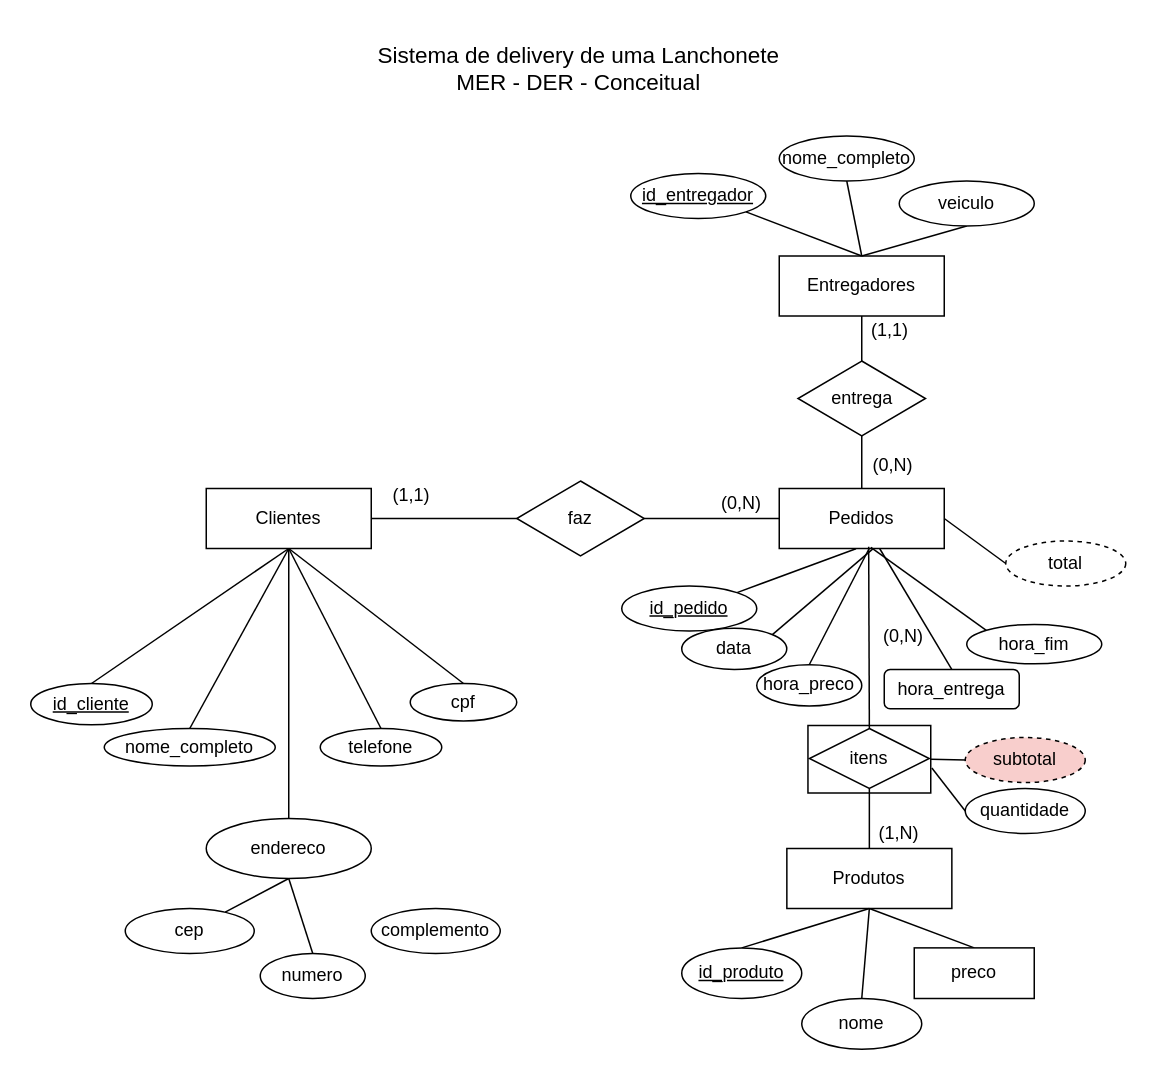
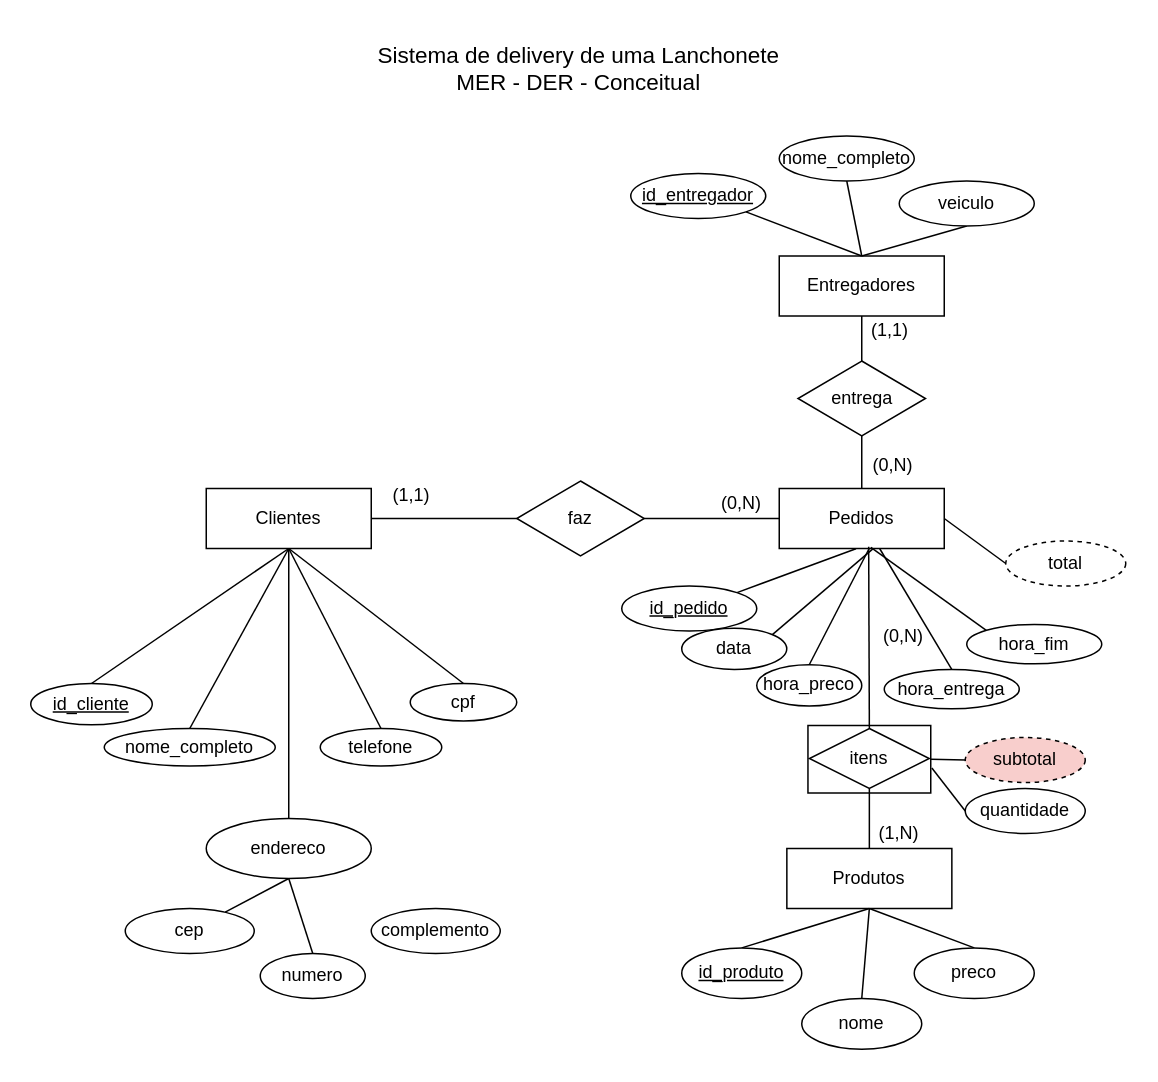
  <mxCell id="0" />
  <mxCell id="1" parent="0" />
  <mxCell id="2" value="" style="rounded=0;whiteSpace=wrap;html=1;" vertex="1" parent="1"><mxGeometry x="538.14" y="483" width="81.86" height="45" as="geometry" /></mxCell>
  <mxCell id="3" style="edgeStyle=none;rounded=0;orthogonalLoop=1;jettySize=auto;html=1;exitX=1;exitY=0.5;exitDx=0;exitDy=0;entryX=0;entryY=0.5;entryDx=0;entryDy=0;endArrow=none;endFill=0;" edge="1" parent="1" source="4" target="22"><mxGeometry relative="1" as="geometry" /></mxCell>
  <mxCell id="4" value="Clientes" style="rounded=0;whiteSpace=wrap;html=1;" vertex="1" parent="1"><mxGeometry x="137" y="325" width="110" height="40" as="geometry" /></mxCell>
  <mxCell id="5" value="Pedidos" style="rounded=0;whiteSpace=wrap;html=1;" vertex="1" parent="1"><mxGeometry x="519" y="325" width="110" height="40" as="geometry" /></mxCell>
  <mxCell id="6" style="edgeStyle=none;rounded=0;orthogonalLoop=1;jettySize=auto;html=1;exitX=0.5;exitY=0;exitDx=0;exitDy=0;entryX=0.5;entryY=1;entryDx=0;entryDy=0;endArrow=none;endFill=0;" edge="1" parent="1" source="7" target="4"><mxGeometry relative="1" as="geometry" /></mxCell>
  <mxCell id="7" value="id_cliente" style="ellipse;whiteSpace=wrap;html=1;fontStyle=4" vertex="1" parent="1"><mxGeometry x="20" y="455" width="81" height="27.5" as="geometry" /></mxCell>
  <mxCell id="8" style="edgeStyle=none;rounded=0;orthogonalLoop=1;jettySize=auto;html=1;exitX=0.5;exitY=0;exitDx=0;exitDy=0;entryX=0.5;entryY=1;entryDx=0;entryDy=0;endArrow=none;endFill=0;" edge="1" parent="1" source="9" target="4"><mxGeometry relative="1" as="geometry" /></mxCell>
  <mxCell id="9" value="nome_completo" style="ellipse;whiteSpace=wrap;html=1;fontStyle=0" vertex="1" parent="1"><mxGeometry x="69" y="485" width="114" height="25" as="geometry" /></mxCell>
  <mxCell id="10" style="rounded=0;orthogonalLoop=1;jettySize=auto;html=1;exitX=0.5;exitY=1;exitDx=0;exitDy=0;endArrow=none;endFill=0;" edge="1" parent="1" source="13" target="16"><mxGeometry relative="1" as="geometry" /></mxCell>
  <mxCell id="11" style="edgeStyle=none;rounded=0;orthogonalLoop=1;jettySize=auto;html=1;exitX=0.5;exitY=1;exitDx=0;exitDy=0;entryX=0.5;entryY=0;entryDx=0;entryDy=0;endArrow=none;endFill=0;" edge="1" parent="1" source="13" target="14"><mxGeometry relative="1" as="geometry" /></mxCell>
  <mxCell id="12" style="edgeStyle=none;rounded=0;orthogonalLoop=1;jettySize=auto;html=1;exitX=0.5;exitY=0;exitDx=0;exitDy=0;entryX=0.5;entryY=1;entryDx=0;entryDy=0;endArrow=none;endFill=0;" edge="1" parent="1" source="13" target="4"><mxGeometry relative="1" as="geometry" /></mxCell>
  <mxCell id="13" value="endereco" style="ellipse;whiteSpace=wrap;html=1;fontStyle=0" vertex="1" parent="1"><mxGeometry x="137" y="545" width="110" height="40" as="geometry" /></mxCell>
  <mxCell id="14" value="numero" style="ellipse;whiteSpace=wrap;html=1;fontStyle=0" vertex="1" parent="1"><mxGeometry x="173" y="635" width="70" height="30" as="geometry" /></mxCell>
  <mxCell id="15" value="complemento" style="ellipse;whiteSpace=wrap;html=1;fontStyle=0" vertex="1" parent="1"><mxGeometry x="247" y="605" width="86" height="30" as="geometry" /></mxCell>
  <mxCell id="16" value="cep" style="ellipse;whiteSpace=wrap;html=1;fontStyle=0" vertex="1" parent="1"><mxGeometry x="83" y="605" width="86" height="30" as="geometry" /></mxCell>
  <mxCell id="17" style="edgeStyle=none;rounded=0;orthogonalLoop=1;jettySize=auto;html=1;exitX=0.5;exitY=0;exitDx=0;exitDy=0;entryX=0.5;entryY=1;entryDx=0;entryDy=0;endArrow=none;endFill=0;" edge="1" parent="1" source="18" target="4"><mxGeometry relative="1" as="geometry" /></mxCell>
  <mxCell id="18" value="telefone" style="ellipse;whiteSpace=wrap;html=1;fontStyle=0" vertex="1" parent="1"><mxGeometry x="213" y="485" width="81" height="25" as="geometry" /></mxCell>
  <mxCell id="19" style="edgeStyle=none;rounded=0;orthogonalLoop=1;jettySize=auto;html=1;exitX=0.5;exitY=0;exitDx=0;exitDy=0;endArrow=none;endFill=0;entryX=0.5;entryY=1;entryDx=0;entryDy=0;" edge="1" parent="1" source="20" target="4"><mxGeometry relative="1" as="geometry" /></mxCell>
  <mxCell id="20" value="cpf" style="ellipse;whiteSpace=wrap;html=1;fontStyle=0" vertex="1" parent="1"><mxGeometry x="273" y="455" width="71" height="25" as="geometry" /></mxCell>
  <mxCell id="21" style="edgeStyle=none;rounded=0;orthogonalLoop=1;jettySize=auto;html=1;exitX=1;exitY=0.5;exitDx=0;exitDy=0;entryX=0;entryY=0.5;entryDx=0;entryDy=0;endArrow=none;endFill=0;" edge="1" parent="1" source="22" target="5"><mxGeometry relative="1" as="geometry" /></mxCell>
  <mxCell id="22" value="faz" style="rhombus;whiteSpace=wrap;html=1;" vertex="1" parent="1"><mxGeometry x="344" y="320" width="85" height="50" as="geometry" /></mxCell>
  <mxCell id="23" style="edgeStyle=none;rounded=0;orthogonalLoop=1;jettySize=auto;html=1;exitX=1;exitY=0;exitDx=0;exitDy=0;endArrow=none;endFill=0;entryX=0.465;entryY=1.005;entryDx=0;entryDy=0;entryPerimeter=0;" edge="1" parent="1" source="24" target="5"><mxGeometry relative="1" as="geometry"><mxPoint x="597" y="364" as="targetPoint" /></mxGeometry></mxCell>
  <mxCell id="24" value="id_pedido" style="ellipse;whiteSpace=wrap;html=1;fontStyle=4" vertex="1" parent="1"><mxGeometry x="414" y="390" width="90" height="30" as="geometry" /></mxCell>
  <mxCell id="25" style="edgeStyle=none;rounded=0;orthogonalLoop=1;jettySize=auto;html=1;exitX=1;exitY=0;exitDx=0;exitDy=0;endArrow=none;endFill=0;entryX=0.571;entryY=0.999;entryDx=0;entryDy=0;entryPerimeter=0;" edge="1" parent="1" source="26" target="5"><mxGeometry relative="1" as="geometry"><mxPoint x="599" y="365" as="targetPoint" /></mxGeometry></mxCell>
  <mxCell id="26" value="data" style="ellipse;whiteSpace=wrap;html=1;fontStyle=0" vertex="1" parent="1"><mxGeometry x="454" y="418.13" width="70" height="27.5" as="geometry" /></mxCell>
  <mxCell id="27" value="(0,N)" style="text;html=1;strokeColor=none;fillColor=none;align=center;verticalAlign=middle;whiteSpace=wrap;rounded=0;" vertex="1" parent="1"><mxGeometry x="474" y="325" width="40" height="20" as="geometry" /></mxCell>
  <mxCell id="28" value="(1,1)" style="text;html=1;strokeColor=none;fillColor=none;align=center;verticalAlign=middle;whiteSpace=wrap;rounded=0;" vertex="1" parent="1"><mxGeometry x="254" y="320" width="40" height="20" as="geometry" /></mxCell>
  <mxCell id="29" style="edgeStyle=none;rounded=0;orthogonalLoop=1;jettySize=auto;html=1;exitX=0.5;exitY=0;exitDx=0;exitDy=0;entryX=0.545;entryY=1;entryDx=0;entryDy=0;entryPerimeter=0;endArrow=none;endFill=0;" edge="1" parent="1" source="30" target="5"><mxGeometry relative="1" as="geometry" /></mxCell>
  <mxCell id="30" value="hora_preco" style="ellipse;whiteSpace=wrap;html=1;fontStyle=0" vertex="1" parent="1"><mxGeometry x="504" y="442.5" width="70" height="27.5" as="geometry" /></mxCell>
  <mxCell id="31" style="edgeStyle=none;rounded=0;orthogonalLoop=1;jettySize=auto;html=1;exitX=0.5;exitY=0;exitDx=0;exitDy=0;endArrow=none;endFill=0;" edge="1" parent="1" source="32" target="5"><mxGeometry relative="1" as="geometry"><mxPoint x="599" y="365" as="targetPoint" /></mxGeometry></mxCell>
- <mxCell id="32" value="hora_entrega" style="whiteSpace=wrap;html=1;fontStyle=0;rounded=1;" vertex="1" parent="1"><mxGeometry x="589" y="445.63" width="90" height="26.25" as="geometry" /></mxCell>
+ <mxCell id="32" value="hora_entrega" style="ellipse;whiteSpace=wrap;html=1;fontStyle=0" vertex="1" parent="1"><mxGeometry x="589" y="445.63" width="90" height="26.25" as="geometry" /></mxCell>
  <mxCell id="33" style="edgeStyle=none;rounded=0;orthogonalLoop=1;jettySize=auto;html=1;exitX=0;exitY=0;exitDx=0;exitDy=0;entryX=0.555;entryY=0.981;entryDx=0;entryDy=0;entryPerimeter=0;endArrow=none;endFill=0;" edge="1" parent="1" source="34" target="5"><mxGeometry relative="1" as="geometry" /></mxCell>
  <mxCell id="34" value="hora_fim" style="ellipse;whiteSpace=wrap;html=1;fontStyle=0" vertex="1" parent="1"><mxGeometry x="644" y="415.63" width="90" height="26.25" as="geometry" /></mxCell>
  <mxCell id="35" style="edgeStyle=none;rounded=0;orthogonalLoop=1;jettySize=auto;html=1;exitX=0;exitY=0.5;exitDx=0;exitDy=0;endArrow=none;endFill=0;entryX=1.009;entryY=0.629;entryDx=0;entryDy=0;entryPerimeter=0;" edge="1" parent="1" source="36" target="2"><mxGeometry relative="1" as="geometry" /></mxCell>
  <mxCell id="36" value="quantidade" style="ellipse;whiteSpace=wrap;html=1;fontStyle=0" vertex="1" parent="1"><mxGeometry x="643" y="525" width="80" height="30" as="geometry" /></mxCell>
  <mxCell id="37" style="edgeStyle=none;rounded=0;orthogonalLoop=1;jettySize=auto;html=1;exitX=0.5;exitY=0;exitDx=0;exitDy=0;entryX=0.5;entryY=1;entryDx=0;entryDy=0;endArrow=none;endFill=0;" edge="1" parent="1" source="38" target="42"><mxGeometry relative="1" as="geometry" /></mxCell>
- <mxCell id="38" value="preco" style="whiteSpace=wrap;html=1;fontStyle=0;rounded=0;" vertex="1" parent="1"><mxGeometry x="609" y="631.25" width="80" height="33.75" as="geometry" /></mxCell>
+ <mxCell id="38" value="preco" style="ellipse;whiteSpace=wrap;html=1;fontStyle=0" vertex="1" parent="1"><mxGeometry x="609" y="631.25" width="80" height="33.75" as="geometry" /></mxCell>
  <mxCell id="39" style="edgeStyle=none;rounded=0;orthogonalLoop=1;jettySize=auto;html=1;exitX=0.5;exitY=0;exitDx=0;exitDy=0;endArrow=none;endFill=0;entryX=0.5;entryY=1;entryDx=0;entryDy=0;" edge="1" parent="1" source="40" target="42"><mxGeometry relative="1" as="geometry"><mxPoint x="589.143" y="603.13" as="targetPoint" /></mxGeometry></mxCell>
  <mxCell id="40" value="nome" style="ellipse;whiteSpace=wrap;html=1;fontStyle=0" vertex="1" parent="1"><mxGeometry x="534" y="665" width="80" height="33.75" as="geometry" /></mxCell>
  <mxCell id="41" style="edgeStyle=none;rounded=0;orthogonalLoop=1;jettySize=auto;html=1;exitX=0.5;exitY=0;exitDx=0;exitDy=0;endArrow=none;endFill=0;entryX=0.5;entryY=1;entryDx=0;entryDy=0;" edge="1" parent="1" source="42" target="50"><mxGeometry relative="1" as="geometry"><mxPoint x="589" y="525" as="targetPoint" /></mxGeometry></mxCell>
  <mxCell id="42" value="Produtos" style="rounded=0;whiteSpace=wrap;html=1;" vertex="1" parent="1"><mxGeometry x="524.07" y="565" width="110" height="40" as="geometry" /></mxCell>
  <mxCell id="43" style="edgeStyle=none;rounded=0;orthogonalLoop=1;jettySize=auto;html=1;exitX=0.5;exitY=0;exitDx=0;exitDy=0;entryX=0.5;entryY=1;entryDx=0;entryDy=0;endArrow=none;endFill=0;" edge="1" parent="1" source="44" target="42"><mxGeometry relative="1" as="geometry" /></mxCell>
  <mxCell id="44" value="id_produto" style="ellipse;whiteSpace=wrap;html=1;fontStyle=4" vertex="1" parent="1"><mxGeometry x="454" y="631.25" width="80" height="33.75" as="geometry" /></mxCell>
  <mxCell id="45" style="edgeStyle=none;rounded=0;orthogonalLoop=1;jettySize=auto;html=1;exitX=0;exitY=0.5;exitDx=0;exitDy=0;entryX=1;entryY=0.5;entryDx=0;entryDy=0;endArrow=none;endFill=0;" edge="1" parent="1" source="46" target="2"><mxGeometry relative="1" as="geometry" /></mxCell>
  <mxCell id="46" value="subtotal" style="ellipse;whiteSpace=wrap;html=1;fontStyle=0;dashed=1;fillColor=#f8cecc;" vertex="1" parent="1"><mxGeometry x="643" y="491" width="80" height="30" as="geometry" /></mxCell>
  <mxCell id="47" style="edgeStyle=none;rounded=0;orthogonalLoop=1;jettySize=auto;html=1;exitX=0;exitY=0.5;exitDx=0;exitDy=0;entryX=1;entryY=0.5;entryDx=0;entryDy=0;endArrow=none;endFill=0;" edge="1" parent="1" source="48" target="5"><mxGeometry relative="1" as="geometry" /></mxCell>
  <mxCell id="48" value="total" style="ellipse;whiteSpace=wrap;html=1;fontStyle=0;dashed=1;" vertex="1" parent="1"><mxGeometry x="670" y="360" width="80" height="30" as="geometry" /></mxCell>
  <mxCell id="49" style="edgeStyle=none;rounded=0;orthogonalLoop=1;jettySize=auto;html=1;exitX=0.5;exitY=0;exitDx=0;exitDy=0;entryX=0.542;entryY=0.969;entryDx=0;entryDy=0;entryPerimeter=0;endArrow=none;endFill=0;" edge="1" parent="1" source="50" target="5"><mxGeometry relative="1" as="geometry" /></mxCell>
  <mxCell id="50" value="itens" style="rhombus;whiteSpace=wrap;html=1;" vertex="1" parent="1"><mxGeometry x="539.14" y="485" width="79.86" height="40" as="geometry" /></mxCell>
  <mxCell id="51" value="(1,N)" style="text;html=1;strokeColor=none;fillColor=none;align=center;verticalAlign=middle;whiteSpace=wrap;rounded=0;" vertex="1" parent="1"><mxGeometry x="579" y="545" width="40" height="20" as="geometry" /></mxCell>
  <mxCell id="52" value="(0,N)" style="text;html=1;strokeColor=none;fillColor=none;align=center;verticalAlign=middle;whiteSpace=wrap;rounded=0;" vertex="1" parent="1"><mxGeometry x="582" y="413.75" width="40" height="20" as="geometry" /></mxCell>
  <mxCell id="53" value="Entregadores" style="rounded=0;whiteSpace=wrap;html=1;" vertex="1" parent="1"><mxGeometry x="519" y="170" width="110" height="40" as="geometry" /></mxCell>
  <mxCell id="54" style="edgeStyle=none;rounded=0;orthogonalLoop=1;jettySize=auto;html=1;exitX=1;exitY=1;exitDx=0;exitDy=0;entryX=0.5;entryY=0;entryDx=0;entryDy=0;endArrow=none;endFill=0;" edge="1" parent="1" source="55" target="53"><mxGeometry relative="1" as="geometry" /></mxCell>
  <mxCell id="55" value="id_entregador" style="ellipse;whiteSpace=wrap;html=1;fontStyle=4" vertex="1" parent="1"><mxGeometry x="420" y="115" width="90" height="30" as="geometry" /></mxCell>
  <mxCell id="56" style="edgeStyle=none;rounded=0;orthogonalLoop=1;jettySize=auto;html=1;exitX=0.5;exitY=1;exitDx=0;exitDy=0;entryX=0.5;entryY=0;entryDx=0;entryDy=0;endArrow=none;endFill=0;" edge="1" parent="1" source="57" target="53"><mxGeometry relative="1" as="geometry" /></mxCell>
  <mxCell id="57" value="nome_completo" style="ellipse;whiteSpace=wrap;html=1;fontStyle=0" vertex="1" parent="1"><mxGeometry x="519" y="90" width="90" height="30" as="geometry" /></mxCell>
  <mxCell id="58" style="edgeStyle=none;rounded=0;orthogonalLoop=1;jettySize=auto;html=1;exitX=0.5;exitY=1;exitDx=0;exitDy=0;entryX=0.5;entryY=0;entryDx=0;entryDy=0;endArrow=none;endFill=0;" edge="1" parent="1" source="59" target="53"><mxGeometry relative="1" as="geometry" /></mxCell>
  <mxCell id="59" value="veiculo" style="ellipse;whiteSpace=wrap;html=1;fontStyle=0" vertex="1" parent="1"><mxGeometry x="599" y="120" width="90" height="30" as="geometry" /></mxCell>
  <mxCell id="60" style="edgeStyle=none;rounded=0;orthogonalLoop=1;jettySize=auto;html=1;exitX=0.5;exitY=0;exitDx=0;exitDy=0;entryX=0.5;entryY=1;entryDx=0;entryDy=0;endArrow=none;endFill=0;" edge="1" parent="1" source="62" target="53"><mxGeometry relative="1" as="geometry" /></mxCell>
  <mxCell id="61" style="edgeStyle=none;rounded=0;orthogonalLoop=1;jettySize=auto;html=1;exitX=0.5;exitY=1;exitDx=0;exitDy=0;entryX=0.5;entryY=0;entryDx=0;entryDy=0;endArrow=none;endFill=0;" edge="1" parent="1" source="62" target="5"><mxGeometry relative="1" as="geometry" /></mxCell>
  <mxCell id="62" value="entrega" style="rhombus;whiteSpace=wrap;html=1;" vertex="1" parent="1"><mxGeometry x="531.5" y="240" width="85" height="50" as="geometry" /></mxCell>
  <mxCell id="63" value="(1,1)" style="text;html=1;strokeColor=none;fillColor=none;align=center;verticalAlign=middle;whiteSpace=wrap;rounded=0;" vertex="1" parent="1"><mxGeometry x="574" y="210" width="38" height="20" as="geometry" /></mxCell>
  <mxCell id="64" value="(0,N)" style="text;html=1;strokeColor=none;fillColor=none;align=center;verticalAlign=middle;whiteSpace=wrap;rounded=0;" vertex="1" parent="1"><mxGeometry x="576" y="300" width="38" height="20" as="geometry" /></mxCell>
  <mxCell id="65" value="Sistema de delivery de uma Lanchonete&lt;br style=&quot;font-size: 15px;&quot;&gt;MER - DER - Conceitual" style="text;html=1;strokeColor=none;fillColor=none;align=center;verticalAlign=middle;whiteSpace=wrap;rounded=0;fontSize=15;" vertex="1" parent="1"><mxGeometry x="241" y="20" width="289" height="50" as="geometry" /></mxCell>
